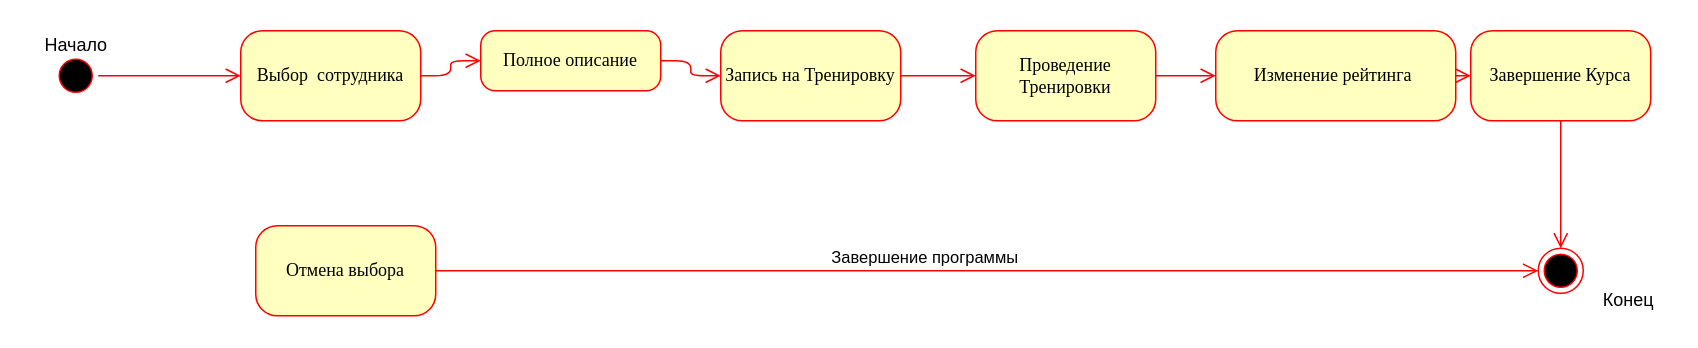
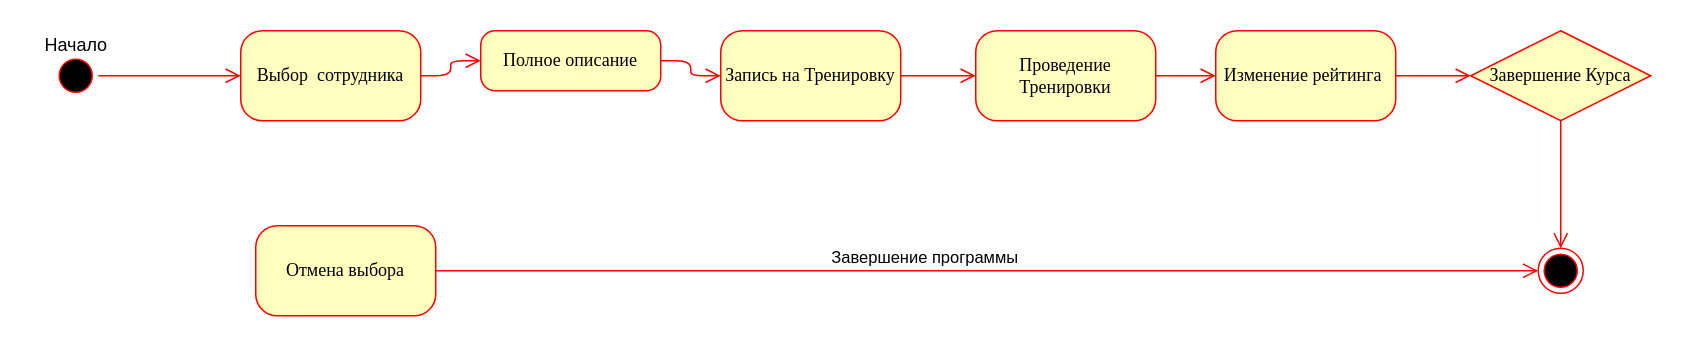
  <mxCell id="0" />
  <mxCell id="1" parent="0" />
  <mxCell id="2" value="Проведение Тренировки" style="rounded=1;whiteSpace=wrap;html=1;arcSize=24;fillColor=#ffffc0;strokeColor=#ff0000;shadow=0;comic=0;labelBackgroundColor=none;fontFamily=Verdana;fontSize=12;fontColor=#000000;align=center;" parent="1" vertex="1"><mxGeometry x="650" y="20" width="120" height="60" as="geometry" /></mxCell>
  <mxCell id="3" style="edgeStyle=orthogonalEdgeStyle;html=1;labelBackgroundColor=none;endArrow=open;endSize=8;strokeColor=#ff0000;fontFamily=Verdana;fontSize=12;align=left;" parent="1" source="14" target="2" edge="1"><mxGeometry relative="1" as="geometry"><Array as="points" /><mxPoint x="555" y="60" as="sourcePoint" /><mxPoint x="625" y="60" as="targetPoint" /></mxGeometry></mxCell>
- <mxCell id="4" value="Изменение рейтинга&amp;nbsp;" style="rounded=1;whiteSpace=wrap;html=1;arcSize=24;fillColor=#ffffc0;strokeColor=#ff0000;shadow=0;comic=0;labelBackgroundColor=none;fontFamily=Verdana;fontSize=12;fontColor=#000000;align=center;" parent="1" vertex="1"><mxGeometry x="810" y="20" width="160" height="60" as="geometry" /></mxCell>
+ <mxCell id="4" value="Изменение рейтинга&amp;nbsp;" style="rounded=1;whiteSpace=wrap;html=1;arcSize=24;fillColor=#ffffc0;strokeColor=#ff0000;shadow=0;comic=0;labelBackgroundColor=none;fontFamily=Verdana;fontSize=12;fontColor=#000000;align=center;" parent="1" vertex="1"><mxGeometry x="810" y="20" width="120" height="60" as="geometry" /></mxCell>
  <mxCell id="5" style="edgeStyle=orthogonalEdgeStyle;html=1;labelBackgroundColor=none;endArrow=open;endSize=8;strokeColor=#ff0000;fontFamily=Verdana;fontSize=12;align=left;" parent="1" source="2" target="4" edge="1"><mxGeometry relative="1" as="geometry"><Array as="points" /><mxPoint x="625" y="60" as="sourcePoint" /><mxPoint x="695" y="60" as="targetPoint" /></mxGeometry></mxCell>
  <mxCell id="6" value="" style="ellipse;html=1;shape=startState;fillColor=#000000;strokeColor=#ff0000;rounded=1;shadow=0;comic=0;labelBackgroundColor=none;fontFamily=Verdana;fontSize=12;fontColor=#000000;align=center;direction=south;" parent="1" vertex="1"><mxGeometry x="35" y="35" width="30" height="30" as="geometry" /></mxCell>
  <mxCell id="7" value="Отмена выбора" style="rounded=1;whiteSpace=wrap;html=1;arcSize=24;fillColor=#ffffc0;strokeColor=#ff0000;shadow=0;comic=0;labelBackgroundColor=none;fontFamily=Verdana;fontSize=12;fontColor=#000000;align=center;" parent="1" vertex="1"><mxGeometry x="170" y="150" width="120" height="60" as="geometry" /></mxCell>
  <mxCell id="8" value="Выбор&amp;nbsp; сотрудника" style="rounded=1;whiteSpace=wrap;html=1;arcSize=24;fillColor=#ffffc0;strokeColor=#ff0000;shadow=0;comic=0;labelBackgroundColor=none;fontFamily=Verdana;fontSize=12;fontColor=#000000;align=center;" parent="1" vertex="1"><mxGeometry x="160" y="20" width="120" height="60" as="geometry" /></mxCell>
  <mxCell id="9" value="Полное описание" style="rounded=1;whiteSpace=wrap;html=1;arcSize=24;fillColor=#ffffc0;strokeColor=#ff0000;shadow=0;comic=0;labelBackgroundColor=none;fontFamily=Verdana;fontSize=12;fontColor=#000000;align=center;" parent="1" vertex="1"><mxGeometry x="320" y="20" width="120" height="40" as="geometry" /></mxCell>
  <mxCell id="10" style="edgeStyle=orthogonalEdgeStyle;html=1;labelBackgroundColor=none;endArrow=open;endSize=8;strokeColor=#ff0000;fontFamily=Verdana;fontSize=12;align=left;" parent="1" source="6" target="8" edge="1"><mxGeometry relative="1" as="geometry" /></mxCell>
  <mxCell id="11" style="edgeStyle=orthogonalEdgeStyle;html=1;labelBackgroundColor=none;endArrow=open;endSize=8;strokeColor=#ff0000;fontFamily=Verdana;fontSize=12;align=left;" parent="1" source="8" target="9" edge="1"><mxGeometry relative="1" as="geometry"><Array as="points" /><mxPoint x="310" y="80" as="targetPoint" /></mxGeometry></mxCell>
  <mxCell id="12" style="edgeStyle=orthogonalEdgeStyle;html=1;labelBackgroundColor=none;endArrow=open;endSize=8;strokeColor=#ff0000;fontFamily=Verdana;fontSize=12;align=left;" parent="1" source="7" target="19" edge="1"><mxGeometry relative="1" as="geometry"><Array as="points" /><mxPoint x="275" y="60" as="sourcePoint" /><mxPoint x="1070" y="180" as="targetPoint" /></mxGeometry></mxCell>
  <mxCell id="13" value="Завершение программы" style="edgeLabel;html=1;align=center;verticalAlign=middle;resizable=0;points=[];" parent="12" vertex="1" connectable="0"><mxGeometry x="-0.269" y="1" relative="1" as="geometry"><mxPoint x="56" y="-9" as="offset" /></mxGeometry></mxCell>
  <mxCell id="14" value="Запись на Тренировку" style="rounded=1;whiteSpace=wrap;html=1;arcSize=24;fillColor=#ffffc0;strokeColor=#ff0000;shadow=0;comic=0;labelBackgroundColor=none;fontFamily=Verdana;fontSize=12;fontColor=#000000;align=center;" parent="1" vertex="1"><mxGeometry x="480" y="20" width="120" height="60" as="geometry" /></mxCell>
  <mxCell id="15" style="edgeStyle=orthogonalEdgeStyle;html=1;labelBackgroundColor=none;endArrow=open;endSize=8;strokeColor=#ff0000;fontFamily=Verdana;fontSize=12;align=left;" parent="1" source="9" target="14" edge="1"><mxGeometry relative="1" as="geometry"><Array as="points" /><mxPoint x="275" y="60" as="sourcePoint" /><mxPoint x="355" y="60" as="targetPoint" /></mxGeometry></mxCell>
- <mxCell id="16" value="Завершение Курса" style="rounded=1;whiteSpace=wrap;html=1;arcSize=24;fillColor=#ffffc0;strokeColor=#ff0000;shadow=0;comic=0;labelBackgroundColor=none;fontFamily=Verdana;fontSize=12;fontColor=#000000;align=center;" parent="1" vertex="1"><mxGeometry x="980" y="20" width="120" height="60" as="geometry" /></mxCell>
+ <mxCell id="16" value="Завершение Курса" style="rhombus;whiteSpace=wrap;html=1;arcSize=24;fillColor=#ffffc0;strokeColor=#ff0000;shadow=0;comic=0;labelBackgroundColor=none;fontFamily=Verdana;fontSize=12;fontColor=#000000;align=center;" parent="1" vertex="1"><mxGeometry x="980" y="20" width="120" height="60" as="geometry" /></mxCell>
  <mxCell id="17" style="edgeStyle=orthogonalEdgeStyle;html=1;labelBackgroundColor=none;endArrow=open;endSize=8;strokeColor=#ff0000;fontFamily=Verdana;fontSize=12;align=left;" parent="1" source="4" target="16" edge="1"><mxGeometry relative="1" as="geometry"><Array as="points" /><mxPoint x="815" y="60" as="sourcePoint" /><mxPoint x="855" y="60" as="targetPoint" /></mxGeometry></mxCell>
  <mxCell id="18" style="edgeStyle=orthogonalEdgeStyle;html=1;labelBackgroundColor=none;endArrow=open;endSize=8;strokeColor=#ff0000;fontFamily=Verdana;fontSize=12;align=left;" parent="1" source="16" target="19" edge="1"><mxGeometry relative="1" as="geometry"><Array as="points" /><mxPoint x="815" y="60" as="sourcePoint" /><mxPoint x="1085" y="165" as="targetPoint" /></mxGeometry></mxCell>
  <mxCell id="19" value="" style="ellipse;html=1;shape=endState;fillColor=#000000;strokeColor=#ff0000;" parent="1" vertex="1"><mxGeometry x="1025" y="165" width="30" height="30" as="geometry" /></mxCell>
- <mxCell id="20" value="Конец" style="text;html=1;align=center;verticalAlign=middle;resizable=0;points=[];autosize=1;strokeColor=none;" parent="1" vertex="1"><mxGeometry x="1060" y="190" width="50" height="20" as="geometry" /></mxCell>
  <mxCell id="21" value="Начало" style="text;html=1;align=center;verticalAlign=middle;resizable=0;points=[];autosize=1;strokeColor=none;" parent="1" vertex="1"><mxGeometry y="20" width="60" height="20" as="geometry" x="20" /></mxCell>
